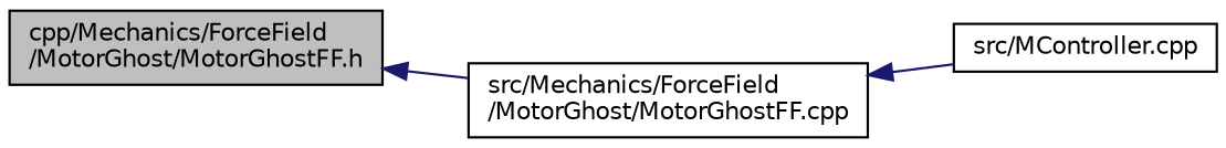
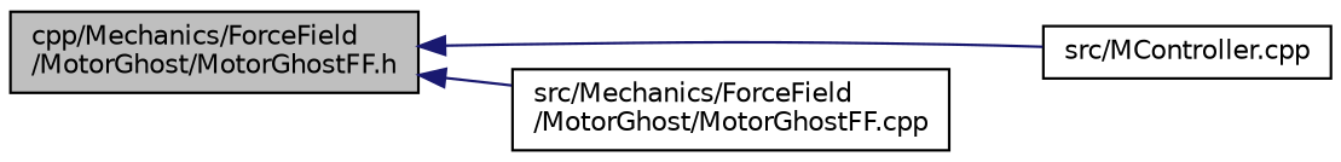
  digraph {
    rankdir=LR
    node [color=black fillcolor=white fontname=Helvetica fontsize=10 shape=record style=filled]
    edge [color=midnightblue dir=back fontname=Helvetica fontsize=10 labelfontname=Helvetica labelfontsize=10 style=solid]
    n1 [fillcolor=grey75 fontcolor=black height=0.2 label="cpp/Mechanics/ForceField\l/MotorGhost/MotorGhostFF.h" width=0.4]
    n2 [height=0.2 label="src/MController.cpp" width=0.4]
    n3 [height=0.2 label="src/Mechanics/ForceField\l/MotorGhost/MotorGhostFF.cpp" width=0.4]
-   n3 -> n2
+   n1 -> n2
    n1 -> n3
  }
